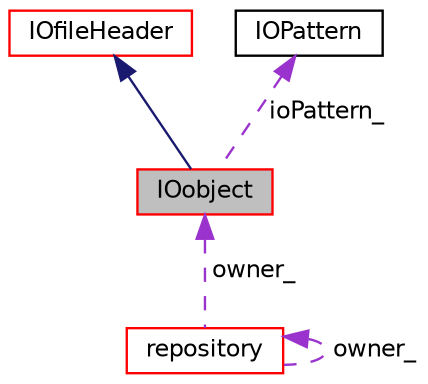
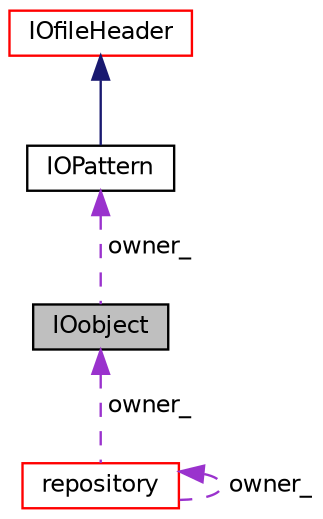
  digraph {
    node [color=black fillcolor=white fontname=Helvetica fontsize=10 shape=record style=filled]
    edge [color=darkorchid3 dir=back fontname=Helvetica fontsize=10 labelfontname=Helvetica labelfontsize=10 style=dashed]
-   n1 [color=red fillcolor=grey75 fontcolor=black height=0.2 label=IOobject width=0.4]
+   n1 [fillcolor=grey75 fontcolor=black height=0.2 label=IOobject width=0.4]
    n2 [color=red height=0.2 label=repository width=0.4]
    n3 [color=red height=0.2 label=IOfileHeader width=0.4]
    n4 [height=0.2 label=IOPattern width=0.4]
    n1 -> n2 [label=" owner_"]
    n2 -> n2 [label=" owner_"]
-   n3 -> n1 [color=midnightblue style=solid]
-   n4 -> n1 [label=" ioPattern_"]
+   n3 -> n4 [color=midnightblue style=solid]
+   n4 -> n1 [label=" owner_"]
  }
